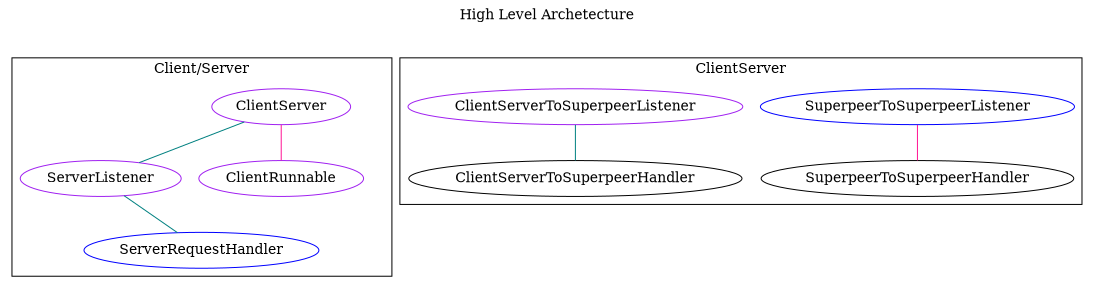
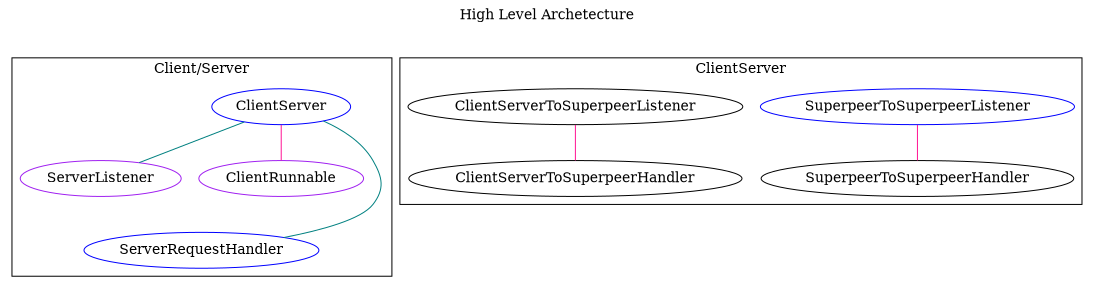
  graph {
    label="High Level Archetecture"
    labelloc=t
    node [color=blue]
    edge [color=teal]
-   n1 [color=purple label=ClientServer]
+   n1 [label=ClientServer]
    n2 [color=purple label=ServerListener]
    n3 [color=purple label=ClientRunnable]
    n4 [label=ServerRequestHandler]
    n5 [label=SuperpeerToSuperpeerListener]
-   n6 [color=purple label=ClientServerToSuperpeerListener]
+   n6 [color=black label=ClientServerToSuperpeerListener]
    n7 [color=black label=SuperpeerToSuperpeerHandler]
    n8 [color=black label=ClientServerToSuperpeerHandler]
    subgraph cluster_1 {
      label="Client/Server"
      n1
      n2
      n3
      n4
    }
    subgraph cluster_2 {
      label=ClientServer
      n5
      n6
      n7
      n8
    }
    n1 -- n2
    n1 -- n3 [color=deeppink]
-   n2 -- n4
+   n1 -- n4
    n5 -- n7 [color=deeppink]
-   n6 -- n8
+   n6 -- n8 [color=deeppink]
  }
